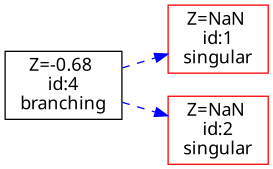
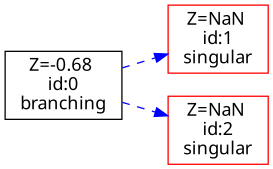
  digraph {
    rankdir=LR
    fontname="Noto Sans"
    node [color=Red fontname="Noto Sans" shape=rectangle]
    edge [color=Blue style=dashed fontname="Noto Sans"]
-   n1 [color=Black label=<Z=-0.68 <BR /> id:4 <BR /> branching >]
+   n1 [color=Black label=<Z=-0.68 <BR /> id:0 <BR /> branching >]
    n2 [label=<Z=NaN <BR /> id:1 <BR /> singular >]
    n3 [label=<Z=NaN <BR /> id:2 <BR /> singular >]
    n1 -> n2
    n1 -> n3
  }
